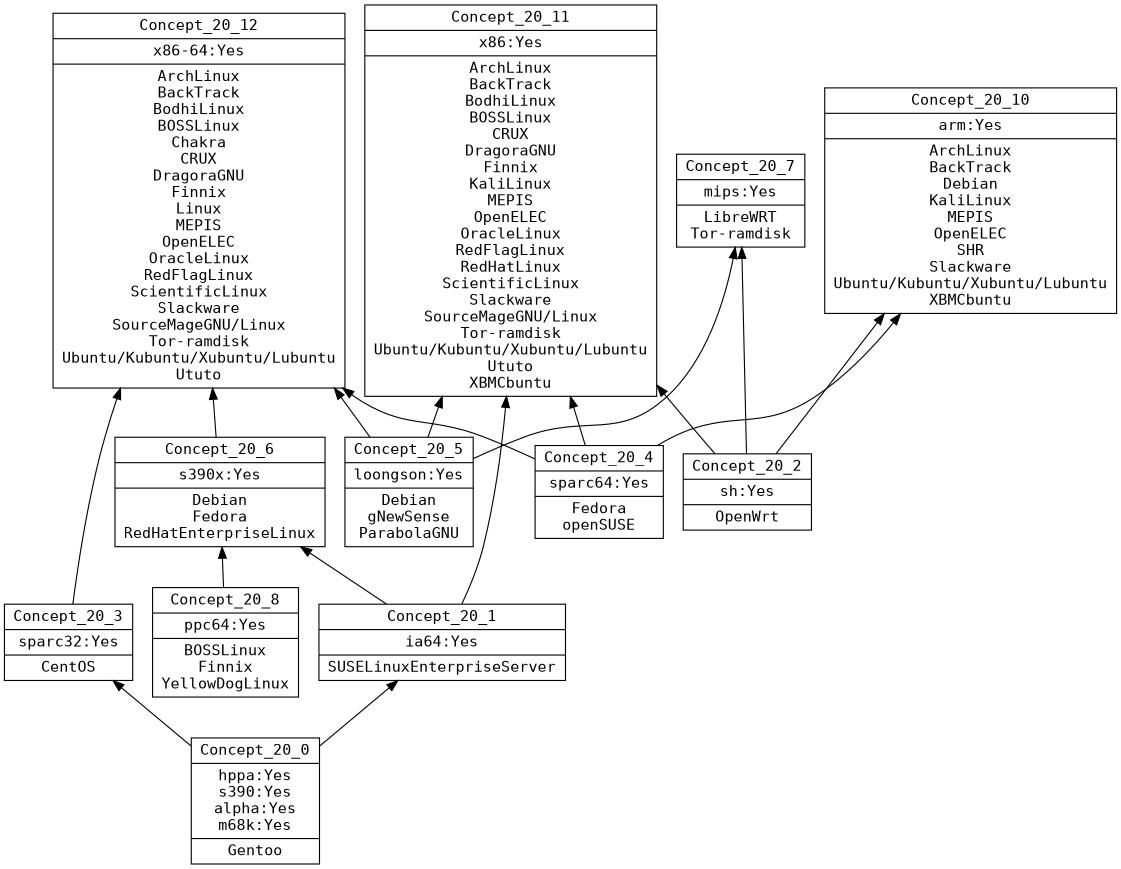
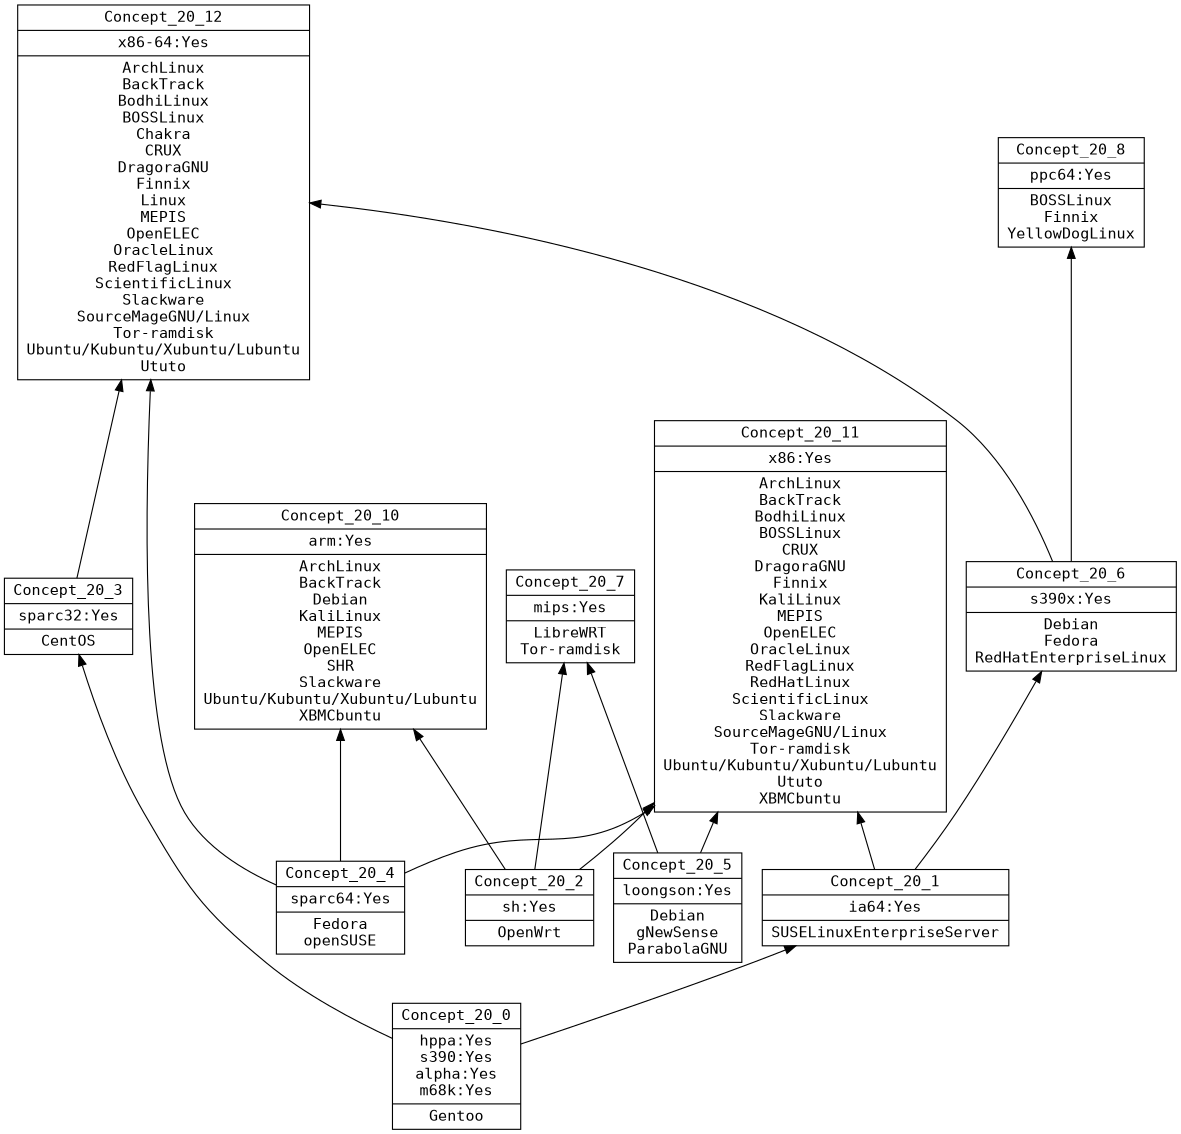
  digraph {
    fontname="DejaVu Sans Mono"
    rankdir=BT
    node [fontname="DejaVu Sans Mono" shape=record]
    edge [fontname="DejaVu Sans Mono"]
    n1 [label="{Concept_20_0|hppa:Yes\ns390:Yes\nalpha:Yes\nm68k:Yes\n|Gentoo\n}"]
    n2 [label="{Concept_20_2|sh:Yes\n|OpenWrt\n}"]
    n3 [label="{Concept_20_1|ia64:Yes\n|SUSELinuxEnterpriseServer\n}"]
    n4 [label="{Concept_20_3|sparc32:Yes\n|CentOS\n}"]
    n5 [label="{Concept_20_4|sparc64:Yes\n|Fedora\nopenSUSE\n}"]
    n6 [label="{Concept_20_7|mips:Yes\n|LibreWRT\nTor-ramdisk\n}"]
    n7 [label="{Concept_20_10|arm:Yes\n|ArchLinux\nBackTrack\nDebian\nKaliLinux\nMEPIS\nOpenELEC\nSHR\nSlackware\nUbuntu/Kubuntu/Xubuntu/Lubuntu\nXBMCbuntu\n}"]
    n8 [label="{Concept_20_11|x86:Yes\n|ArchLinux\nBackTrack\nBodhiLinux\nBOSSLinux\nCRUX\nDragoraGNU\nFinnix\nKaliLinux\nMEPIS\nOpenELEC\nOracleLinux\nRedFlagLinux\nRedHatLinux\nScientificLinux\nSlackware\nSourceMageGNU/Linux\nTor-ramdisk\nUbuntu/Kubuntu/Xubuntu/Lubuntu\nUtuto\nXBMCbuntu\n}"]
    n9 [label="{Concept_20_6|s390x:Yes\n|Debian\nFedora\nRedHatEnterpriseLinux\n}"]
    n10 [label="{Concept_20_12|x86-64:Yes\n|ArchLinux\nBackTrack\nBodhiLinux\nBOSSLinux\nChakra\nCRUX\nDragoraGNU\nFinnix\nLinux\nMEPIS\nOpenELEC\nOracleLinux\nRedFlagLinux\nScientificLinux\nSlackware\nSourceMageGNU/Linux\nTor-ramdisk\nUbuntu/Kubuntu/Xubuntu/Lubuntu\nUtuto\n}"]
    n11 [label="{Concept_20_5|loongson:Yes\n|Debian\ngNewSense\nParabolaGNU\n}"]
    n12 [label="{Concept_20_8|ppc64:Yes\n|BOSSLinux\nFinnix\nYellowDogLinux\n}"]
    subgraph sub_1 {
      label=20
      n1
      n2
      n3
      n4
      n5
      n6
      n7
      n8
      n9
      n10
      n11
      n12
    }
    n1 -> n3
    n1 -> n4
    n2 -> n6
    n2 -> n7
    n2 -> n8
    n3 -> n8
    n3 -> n9
    n4 -> n10
    n5 -> n7
    n5 -> n8
    n5 -> n10
    n9 -> n10
-   n12 -> n9
+   n9 -> n12
    n11 -> n6
    n11 -> n8
-   n11 -> n10
  }
